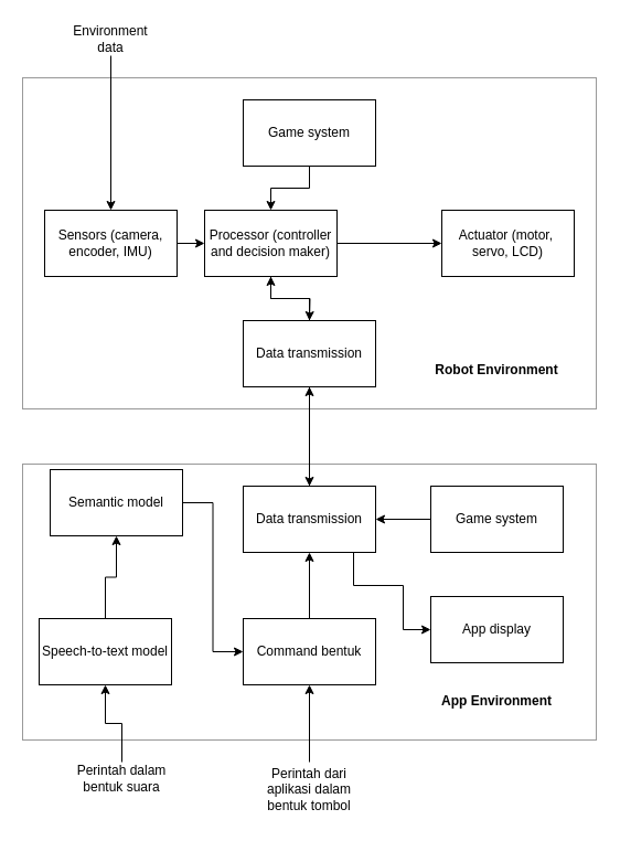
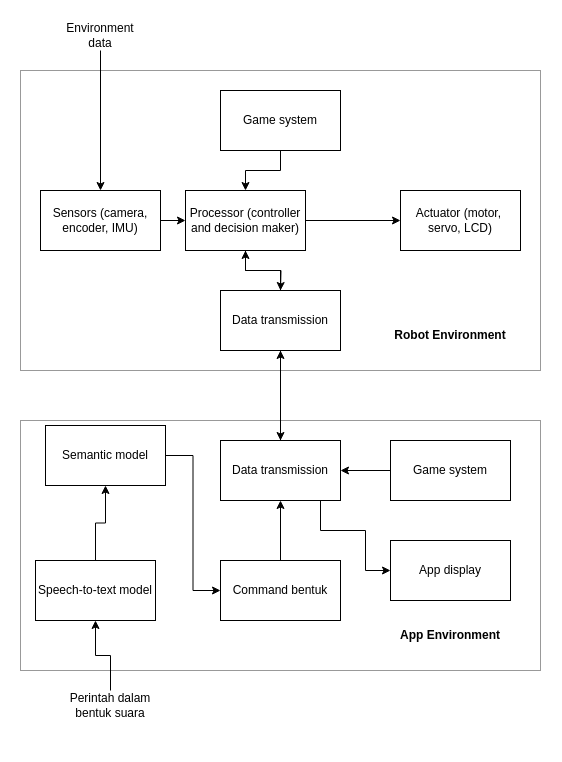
  <mxCell id="0" />
  <mxCell id="1" parent="0" />
  <mxCell id="2" value="" style="rounded=0;whiteSpace=wrap;html=1;fillColor=none;strokeColor=#999999;" vertex="1" parent="1"><mxGeometry x="20" y="420" width="520" height="250" as="geometry" /></mxCell>
  <mxCell id="3" value="" style="rounded=0;whiteSpace=wrap;html=1;fillColor=none;strokeColor=#999999;" vertex="1" parent="1"><mxGeometry x="20" y="70" width="520" height="300" as="geometry" /></mxCell>
  <mxCell id="4" style="edgeStyle=orthogonalEdgeStyle;rounded=0;orthogonalLoop=1;jettySize=auto;html=1;" edge="1" parent="1" source="5" target="15"><mxGeometry relative="1" as="geometry" /></mxCell>
  <mxCell id="5" value="Speech-to-text model" style="rounded=0;whiteSpace=wrap;html=1;" parent="1" vertex="1"><mxGeometry x="35" y="560" width="120" height="60" as="geometry" /></mxCell>
  <mxCell id="6" style="edgeStyle=orthogonalEdgeStyle;rounded=0;orthogonalLoop=1;jettySize=auto;html=1;entryX=0.5;entryY=1;entryDx=0;entryDy=0;" edge="1" parent="1" source="7" target="5"><mxGeometry relative="1" as="geometry" /></mxCell>
  <mxCell id="7" value="Perintah dalam bentuk suara" style="text;html=1;strokeColor=none;fillColor=none;align=center;verticalAlign=middle;whiteSpace=wrap;rounded=0;" parent="1" vertex="1"><mxGeometry x="60" y="690" width="100" height="30" as="geometry" /></mxCell>
  <mxCell id="8" style="edgeStyle=orthogonalEdgeStyle;rounded=0;orthogonalLoop=1;jettySize=auto;html=1;entryX=0;entryY=0.5;entryDx=0;entryDy=0;" parent="1" source="10" target="13" edge="1"><mxGeometry relative="1" as="geometry" /></mxCell>
  <mxCell id="9" style="edgeStyle=orthogonalEdgeStyle;rounded=0;orthogonalLoop=1;jettySize=auto;html=1;" edge="1" parent="1" source="10"><mxGeometry relative="1" as="geometry"><mxPoint x="280" y="290" as="targetPoint" /></mxGeometry></mxCell>
  <mxCell id="10" value="Processor (controller and decision maker)" style="rounded=0;whiteSpace=wrap;html=1;" parent="1" vertex="1"><mxGeometry x="185" y="190" width="120" height="60" as="geometry" /></mxCell>
  <mxCell id="11" style="edgeStyle=orthogonalEdgeStyle;rounded=0;orthogonalLoop=1;jettySize=auto;html=1;entryX=0;entryY=0.5;entryDx=0;entryDy=0;" parent="1" source="12" target="10" edge="1"><mxGeometry relative="1" as="geometry" /></mxCell>
  <mxCell id="12" value="Sensors (camera, encoder, IMU)" style="rounded=0;whiteSpace=wrap;html=1;" parent="1" vertex="1"><mxGeometry x="40" y="190" width="120" height="60" as="geometry" /></mxCell>
  <mxCell id="13" value="Actuator (motor,&amp;nbsp; servo, LCD)" style="rounded=0;whiteSpace=wrap;html=1;" parent="1" vertex="1"><mxGeometry x="400" y="190" width="120" height="60" as="geometry" /></mxCell>
  <mxCell id="14" style="edgeStyle=orthogonalEdgeStyle;rounded=0;orthogonalLoop=1;jettySize=auto;html=1;entryX=0;entryY=0.5;entryDx=0;entryDy=0;" edge="1" parent="1" source="15" target="17"><mxGeometry relative="1" as="geometry" /></mxCell>
  <mxCell id="15" value="Semantic model" style="rounded=0;whiteSpace=wrap;html=1;" vertex="1" parent="1"><mxGeometry x="45" y="425" width="120" height="60" as="geometry" /></mxCell>
  <mxCell id="16" style="edgeStyle=orthogonalEdgeStyle;rounded=0;orthogonalLoop=1;jettySize=auto;html=1;entryX=0.5;entryY=1;entryDx=0;entryDy=0;" edge="1" parent="1" source="17" target="20"><mxGeometry relative="1" as="geometry" /></mxCell>
  <mxCell id="17" value="Command bentuk" style="rounded=0;whiteSpace=wrap;html=1;" vertex="1" parent="1"><mxGeometry x="220" y="560" width="120" height="60" as="geometry" /></mxCell>
  <mxCell id="18" style="edgeStyle=orthogonalEdgeStyle;rounded=0;orthogonalLoop=1;jettySize=auto;html=1;entryX=0.5;entryY=1;entryDx=0;entryDy=0;" edge="1" parent="1" source="20" target="24"><mxGeometry relative="1" as="geometry" /></mxCell>
  <mxCell id="19" style="edgeStyle=orthogonalEdgeStyle;rounded=0;orthogonalLoop=1;jettySize=auto;html=1;entryX=0;entryY=0.5;entryDx=0;entryDy=0;" edge="1" parent="1" source="20" target="32"><mxGeometry relative="1" as="geometry"><Array as="points"><mxPoint x="320" y="530" /><mxPoint x="365" y="530" /><mxPoint x="365" y="570" /></Array></mxGeometry></mxCell>
  <mxCell id="20" value="Data transmission" style="rounded=0;whiteSpace=wrap;html=1;" vertex="1" parent="1"><mxGeometry x="220" y="440" width="120" height="60" as="geometry" /></mxCell>
  <mxCell id="21" value="&lt;b&gt;App Environment&lt;/b&gt;" style="text;html=1;strokeColor=none;fillColor=none;align=center;verticalAlign=middle;whiteSpace=wrap;rounded=0;rotation=0;" vertex="1" parent="1"><mxGeometry x="390" y="620" width="120" height="30" as="geometry" /></mxCell>
  <mxCell id="22" style="edgeStyle=orthogonalEdgeStyle;rounded=0;orthogonalLoop=1;jettySize=auto;html=1;" edge="1" parent="1" source="24" target="10"><mxGeometry relative="1" as="geometry" /></mxCell>
  <mxCell id="23" style="edgeStyle=orthogonalEdgeStyle;rounded=0;orthogonalLoop=1;jettySize=auto;html=1;" edge="1" parent="1" source="24" target="20"><mxGeometry relative="1" as="geometry" /></mxCell>
  <mxCell id="24" value="Data transmission" style="rounded=0;whiteSpace=wrap;html=1;" vertex="1" parent="1"><mxGeometry x="220" y="290" width="120" height="60" as="geometry" /></mxCell>
  <mxCell id="25" style="edgeStyle=orthogonalEdgeStyle;rounded=0;orthogonalLoop=1;jettySize=auto;html=1;" edge="1" parent="1" source="26" target="12"><mxGeometry relative="1" as="geometry" /></mxCell>
  <mxCell id="26" value="Environment data" style="text;html=1;strokeColor=none;fillColor=none;align=center;verticalAlign=middle;whiteSpace=wrap;rounded=0;" vertex="1" parent="1"><mxGeometry x="70" y="20" width="60" height="30" as="geometry" /></mxCell>
  <mxCell id="27" style="edgeStyle=orthogonalEdgeStyle;rounded=0;orthogonalLoop=1;jettySize=auto;html=1;entryX=1;entryY=0.5;entryDx=0;entryDy=0;" edge="1" parent="1" source="28" target="20"><mxGeometry relative="1" as="geometry" /></mxCell>
  <mxCell id="28" value="Game system" style="rounded=0;whiteSpace=wrap;html=1;" vertex="1" parent="1"><mxGeometry x="390" y="440" width="120" height="60" as="geometry" /></mxCell>
  <mxCell id="29" value="&lt;b&gt;Robot Environment&lt;/b&gt;" style="text;html=1;strokeColor=none;fillColor=none;align=center;verticalAlign=middle;whiteSpace=wrap;rounded=0;rotation=0;" vertex="1" parent="1"><mxGeometry x="390" y="320" width="120" height="30" as="geometry" /></mxCell>
- <mxCell id="30" style="edgeStyle=orthogonalEdgeStyle;rounded=0;orthogonalLoop=1;jettySize=auto;html=1;entryX=0.5;entryY=1;entryDx=0;entryDy=0;" edge="1" parent="1" source="31" target="17"><mxGeometry relative="1" as="geometry" /></mxCell>
- <mxCell id="31" value="Perintah dari aplikasi dalam bentuk tombol" style="text;html=1;strokeColor=none;fillColor=none;align=center;verticalAlign=middle;whiteSpace=wrap;rounded=0;" vertex="1" parent="1"><mxGeometry x="230" y="690" width="100" height="50" as="geometry" /></mxCell>
  <mxCell id="32" value="App display" style="rounded=0;whiteSpace=wrap;html=1;" vertex="1" parent="1"><mxGeometry x="390" y="540" width="120" height="60" as="geometry" /></mxCell>
  <mxCell id="33" style="edgeStyle=orthogonalEdgeStyle;rounded=0;orthogonalLoop=1;jettySize=auto;html=1;entryX=0.5;entryY=0;entryDx=0;entryDy=0;" edge="1" parent="1" source="34" target="10"><mxGeometry relative="1" as="geometry" /></mxCell>
  <mxCell id="34" value="Game system" style="rounded=0;whiteSpace=wrap;html=1;" vertex="1" parent="1"><mxGeometry x="220" y="90" width="120" height="60" as="geometry" /></mxCell>
